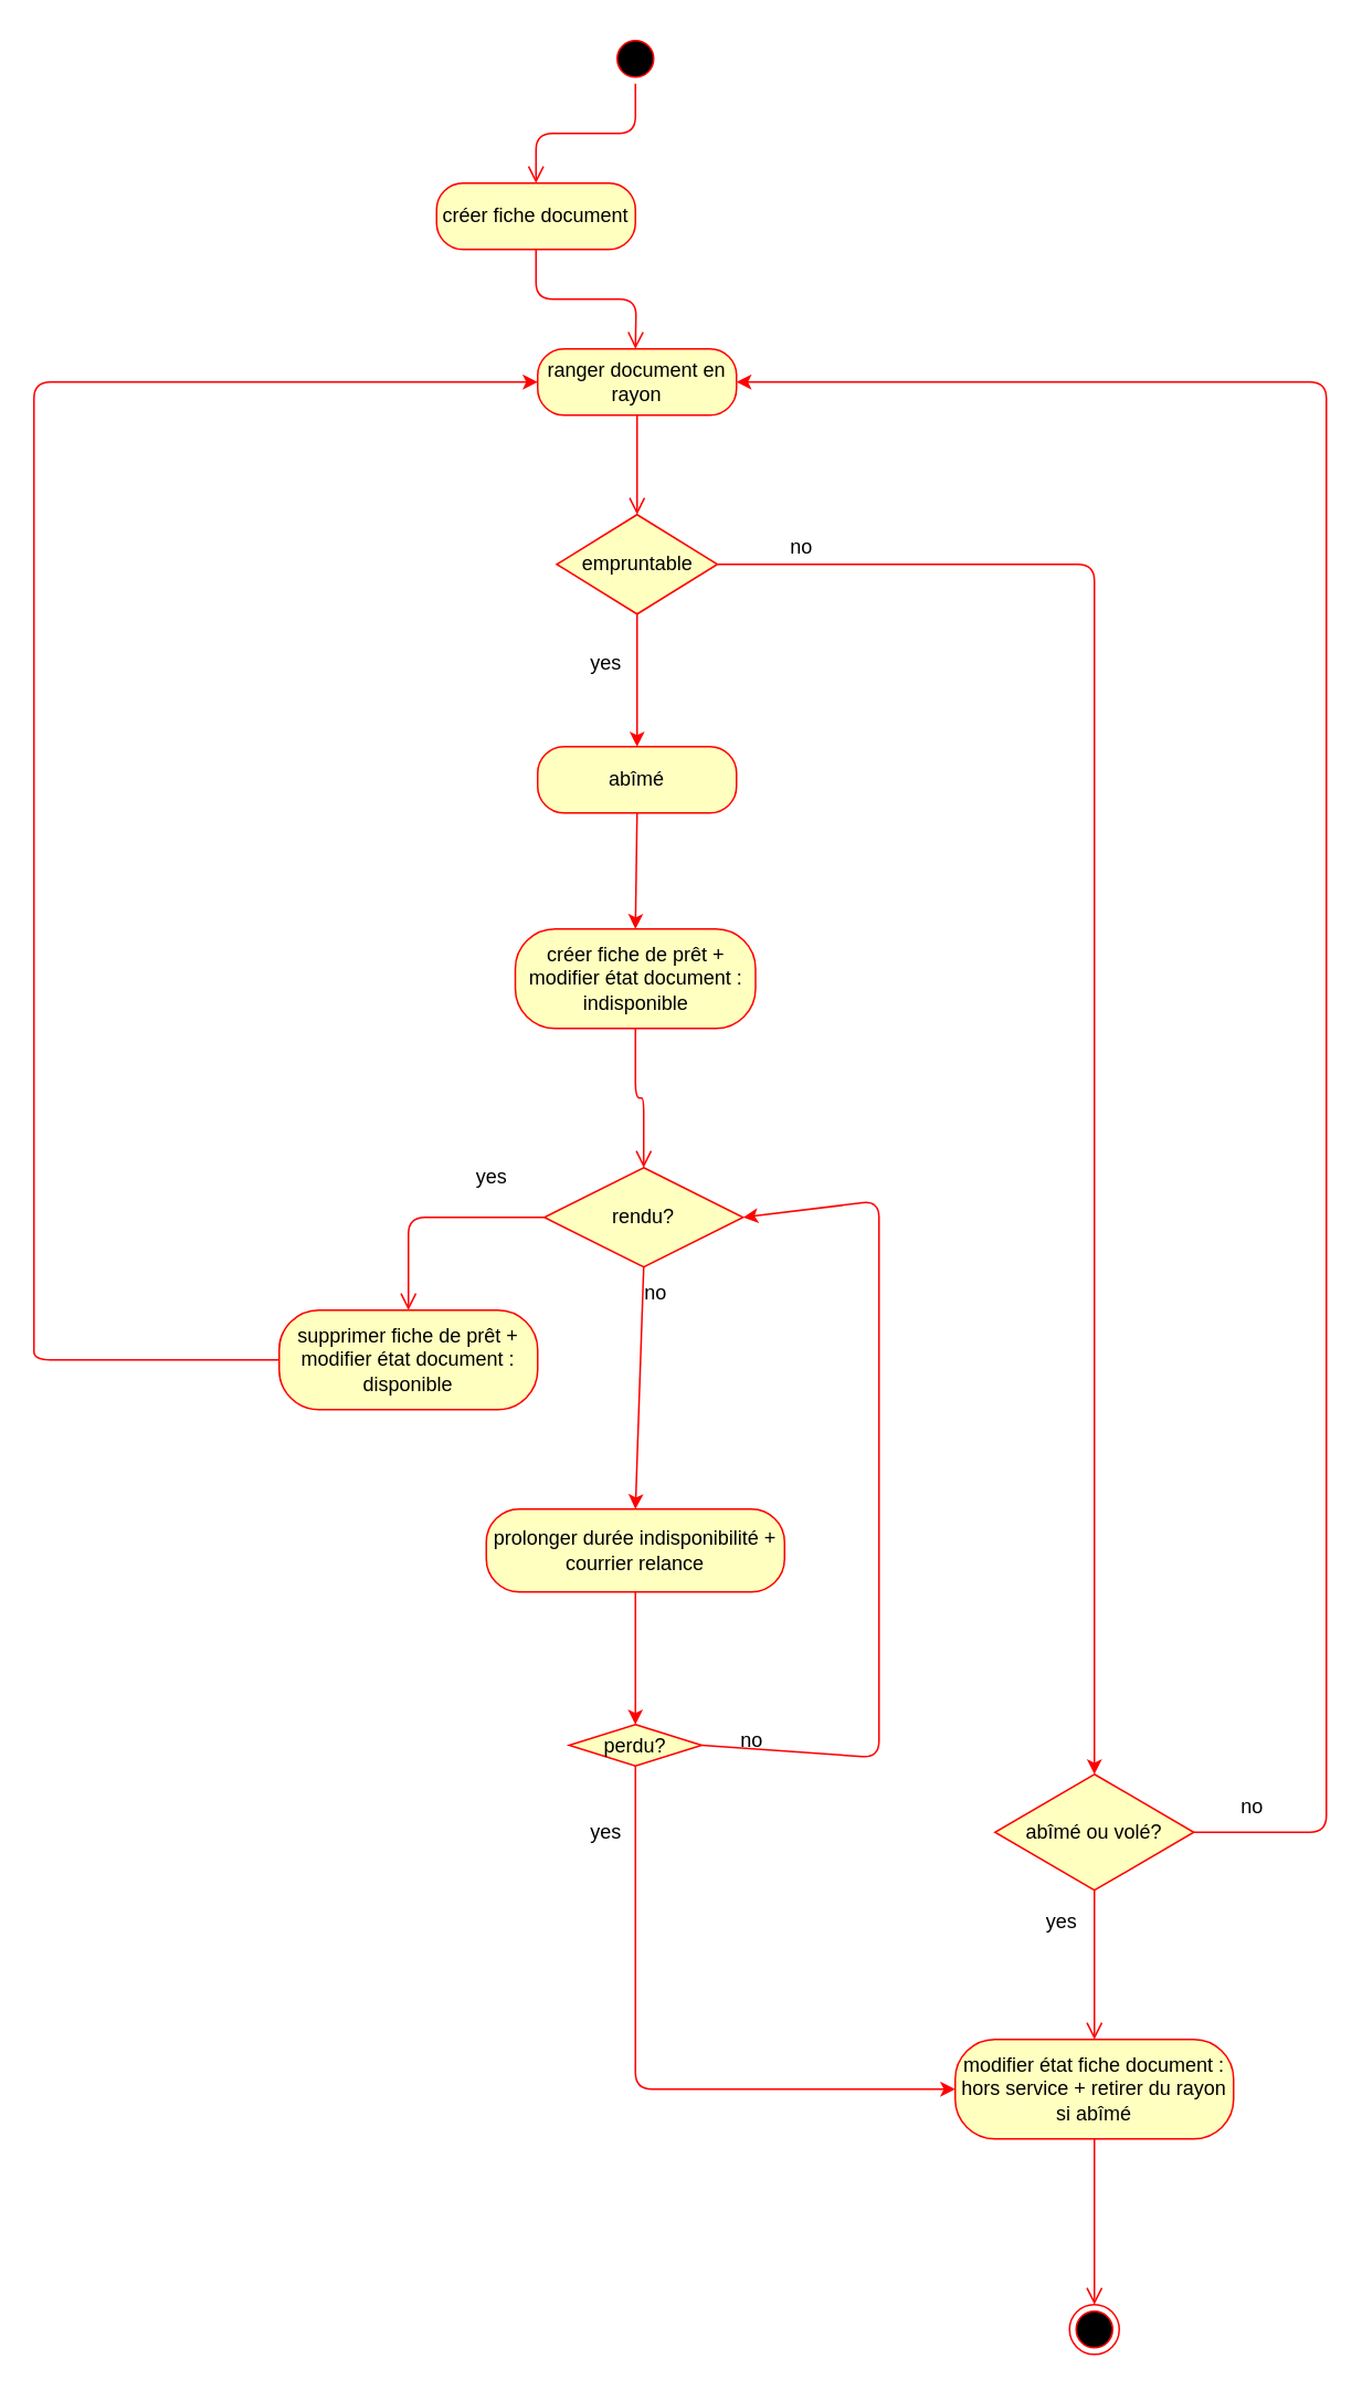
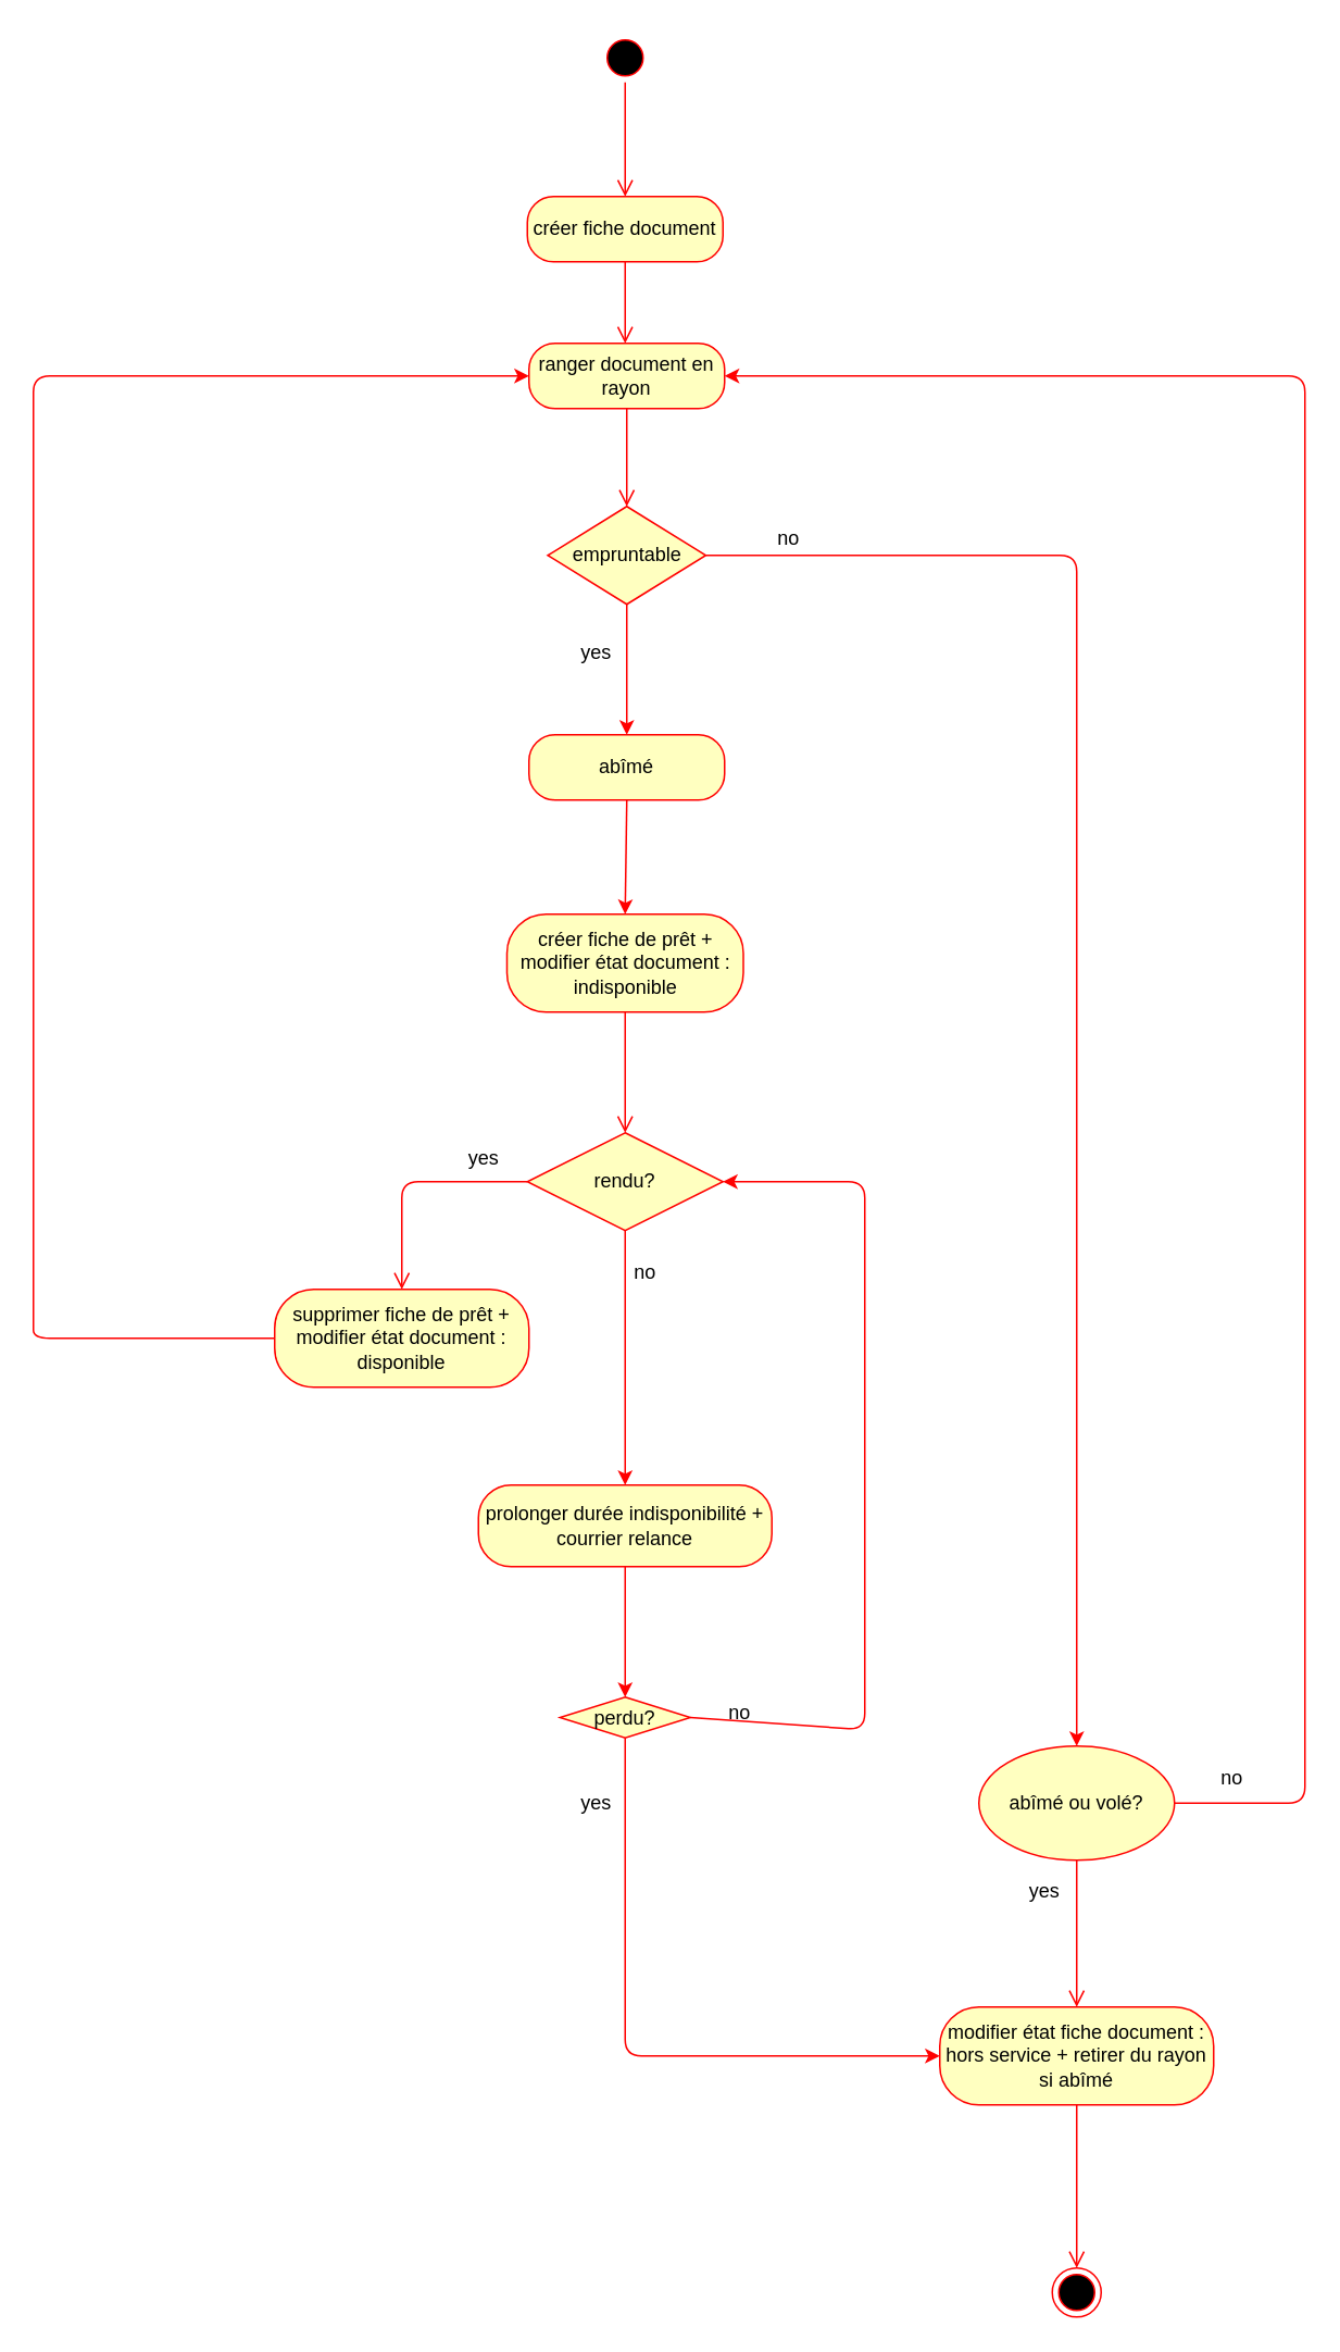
  <mxCell id="0" />
  <mxCell id="1" parent="0" />
  <mxCell id="2" value="" style="ellipse;html=1;shape=startState;fillColor=#000000;strokeColor=#ff0000;" vertex="1" parent="1"><mxGeometry x="368" y="20" width="30" height="30" as="geometry" /></mxCell>
  <mxCell id="3" value="" style="edgeStyle=orthogonalEdgeStyle;html=1;verticalAlign=bottom;endArrow=open;endSize=8;strokeColor=#ff0000;entryX=0.5;entryY=0;entryDx=0;entryDy=0;" edge="1" source="2" parent="1" target="4"><mxGeometry relative="1" as="geometry"><mxPoint x="383" y="110" as="targetPoint" /></mxGeometry></mxCell>
- <mxCell id="4" value="créer fiche document" style="rounded=1;whiteSpace=wrap;html=1;arcSize=40;fontColor=#000000;fillColor=#ffffc0;strokeColor=#ff0000;" vertex="1" parent="1"><mxGeometry x="263" y="110" width="120" height="40" as="geometry" /></mxCell>
+ <mxCell id="4" value="créer fiche document" style="rounded=1;whiteSpace=wrap;html=1;arcSize=40;fontColor=#000000;fillColor=#ffffc0;strokeColor=#ff0000;" vertex="1" parent="1"><mxGeometry x="323" y="120" width="120" height="40" as="geometry" /></mxCell>
  <mxCell id="5" value="" style="edgeStyle=orthogonalEdgeStyle;html=1;verticalAlign=bottom;endArrow=open;endSize=8;strokeColor=#ff0000;" edge="1" source="4" parent="1"><mxGeometry relative="1" as="geometry"><mxPoint x="383" y="210" as="targetPoint" /></mxGeometry></mxCell>
  <mxCell id="6" value="modifier état fiche document : hors service + retirer du rayon si abîmé" style="rounded=1;whiteSpace=wrap;html=1;arcSize=40;fontColor=#000000;fillColor=#ffffc0;strokeColor=#ff0000;" vertex="1" parent="1"><mxGeometry x="576" y="1230" width="168" height="60" as="geometry" /></mxCell>
  <mxCell id="7" value="" style="edgeStyle=orthogonalEdgeStyle;html=1;verticalAlign=bottom;endArrow=open;endSize=8;strokeColor=#ff0000;entryX=0.5;entryY=0;entryDx=0;entryDy=0;exitX=0.5;exitY=1;exitDx=0;exitDy=0;" edge="1" source="6" parent="1" target="15"><mxGeometry relative="1" as="geometry"><mxPoint x="474" y="1226" as="targetPoint" /></mxGeometry></mxCell>
  <mxCell id="8" value="empruntable" style="rhombus;whiteSpace=wrap;html=1;fillColor=#ffffc0;strokeColor=#ff0000;" vertex="1" parent="1"><mxGeometry x="335.5" y="310" width="97" height="60" as="geometry" /></mxCell>
  <mxCell id="9" value="créer fiche de prêt + modifier état document : indisponible" style="rounded=1;whiteSpace=wrap;html=1;arcSize=40;fontColor=#000000;fillColor=#ffffc0;strokeColor=#ff0000;" vertex="1" parent="1"><mxGeometry x="310.5" y="560" width="145" height="60" as="geometry" /></mxCell>
  <mxCell id="10" value="" style="edgeStyle=orthogonalEdgeStyle;html=1;verticalAlign=bottom;endArrow=open;endSize=8;strokeColor=#ff0000;entryX=0.5;entryY=0;entryDx=0;entryDy=0;" edge="1" source="9" parent="1" target="11"><mxGeometry relative="1" as="geometry"><mxPoint x="387" y="680" as="targetPoint" /></mxGeometry></mxCell>
- <mxCell id="11" value="rendu?" style="rhombus;whiteSpace=wrap;html=1;fillColor=#ffffc0;strokeColor=#ff0000;" vertex="1" parent="1"><mxGeometry x="328" y="704" width="120" height="60" as="geometry" /></mxCell>
+ <mxCell id="11" value="rendu?" style="rhombus;whiteSpace=wrap;html=1;fillColor=#ffffc0;strokeColor=#ff0000;" vertex="1" parent="1"><mxGeometry x="323" y="694" width="120" height="60" as="geometry" /></mxCell>
  <mxCell id="12" value="" style="edgeStyle=orthogonalEdgeStyle;html=1;align=left;verticalAlign=top;endArrow=open;endSize=8;strokeColor=#ff0000;entryX=0.5;entryY=0;entryDx=0;entryDy=0;exitX=0;exitY=0.5;exitDx=0;exitDy=0;" edge="1" source="11" parent="1" target="24"><mxGeometry x="-1" relative="1" as="geometry"><mxPoint x="245" y="790" as="targetPoint" /></mxGeometry></mxCell>
- <mxCell id="13" value="abîmé ou volé?" style="rhombus;whiteSpace=wrap;html=1;fillColor=#ffffc0;strokeColor=#ff0000;" vertex="1" parent="1"><mxGeometry x="600" y="1070" width="120" height="70" as="geometry" /></mxCell>
+ <mxCell id="13" value="abîmé ou volé?" style="ellipse;whiteSpace=wrap;html=1;fillColor=#ffffc0;strokeColor=#ff0000;" vertex="1" parent="1"><mxGeometry x="600" y="1070" width="120" height="70" as="geometry" /></mxCell>
  <mxCell id="14" value="" style="edgeStyle=orthogonalEdgeStyle;html=1;align=left;verticalAlign=top;endArrow=open;endSize=8;strokeColor=#ff0000;entryX=0.5;entryY=0;entryDx=0;entryDy=0;" edge="1" source="13" parent="1" target="6"><mxGeometry x="-1" relative="1" as="geometry"><mxPoint x="245" y="1160" as="targetPoint" /></mxGeometry></mxCell>
  <mxCell id="15" value="" style="ellipse;html=1;shape=endState;fillColor=#000000;strokeColor=#ff0000;" vertex="1" parent="1"><mxGeometry x="645" y="1390" width="30" height="30" as="geometry" /></mxCell>
  <mxCell id="16" value="prolonger durée indisponibilité + courrier relance" style="rounded=1;whiteSpace=wrap;html=1;arcSize=40;fontColor=#000000;fillColor=#ffffc0;strokeColor=#ff0000;" vertex="1" parent="1"><mxGeometry x="293" y="910" width="180" height="50" as="geometry" /></mxCell>
  <mxCell id="17" value="perdu?" style="rhombus;whiteSpace=wrap;html=1;fillColor=#ffffc0;strokeColor=#ff0000;" vertex="1" parent="1"><mxGeometry x="343" y="1040" width="80" height="25" as="geometry" /></mxCell>
  <mxCell id="18" value="" style="endArrow=classic;html=1;exitX=0.5;exitY=1;exitDx=0;exitDy=0;entryX=0.5;entryY=0;entryDx=0;entryDy=0;strokeColor=#FF0000;" edge="1" parent="1" source="16" target="17"><mxGeometry width="50" height="50" relative="1" as="geometry"><mxPoint x="273" y="790" as="sourcePoint" /><mxPoint x="323" y="740" as="targetPoint" /></mxGeometry></mxCell>
  <mxCell id="19" value="yes" style="text;html=1;align=center;verticalAlign=middle;resizable=0;points=[];autosize=1;" vertex="1" parent="1"><mxGeometry x="350" y="390" width="30" height="20" as="geometry" /></mxCell>
  <mxCell id="20" value="no" style="text;html=1;align=center;verticalAlign=middle;resizable=0;points=[];autosize=1;" vertex="1" parent="1"><mxGeometry x="468" y="320" width="30" height="20" as="geometry" /></mxCell>
  <mxCell id="21" value="ranger document en rayon" style="rounded=1;whiteSpace=wrap;html=1;arcSize=40;fontColor=#000000;fillColor=#ffffc0;strokeColor=#ff0000;" vertex="1" parent="1"><mxGeometry x="324" y="210" width="120" height="40" as="geometry" /></mxCell>
  <mxCell id="22" value="" style="edgeStyle=orthogonalEdgeStyle;html=1;verticalAlign=bottom;endArrow=open;endSize=8;strokeColor=#ff0000;" edge="1" source="21" parent="1"><mxGeometry relative="1" as="geometry"><mxPoint x="384" y="310" as="targetPoint" /></mxGeometry></mxCell>
  <mxCell id="23" value="abîmé" style="rounded=1;whiteSpace=wrap;html=1;arcSize=40;fontColor=#000000;fillColor=#ffffc0;strokeColor=#ff0000;" vertex="1" parent="1"><mxGeometry x="324" y="450" width="120" height="40" as="geometry" /></mxCell>
  <mxCell id="24" value="supprimer fiche de prêt + modifier état document : disponible" style="rounded=1;whiteSpace=wrap;html=1;arcSize=40;fontColor=#000000;fillColor=#ffffc0;strokeColor=#ff0000;" vertex="1" parent="1"><mxGeometry x="168" y="790" width="156" height="60" as="geometry" /></mxCell>
  <mxCell id="25" value="yes" style="text;html=1;align=center;verticalAlign=middle;resizable=0;points=[];autosize=1;" vertex="1" parent="1"><mxGeometry x="280.5" y="700" width="30" height="20" as="geometry" /></mxCell>
  <mxCell id="26" value="no" style="text;html=1;align=center;verticalAlign=middle;resizable=0;points=[];autosize=1;" vertex="1" parent="1"><mxGeometry x="380" y="770" width="30" height="20" as="geometry" /></mxCell>
  <mxCell id="27" value="" style="endArrow=classic;html=1;strokeColor=#FF0000;exitX=0;exitY=0.5;exitDx=0;exitDy=0;entryX=0;entryY=0.5;entryDx=0;entryDy=0;" edge="1" parent="1" source="24" target="21"><mxGeometry width="50" height="50" relative="1" as="geometry"><mxPoint x="80" y="900" as="sourcePoint" /><mxPoint x="130" y="850" as="targetPoint" /><Array as="points"><mxPoint x="20" y="820" /><mxPoint x="20" y="810" /><mxPoint x="20" y="230" /></Array></mxGeometry></mxCell>
  <mxCell id="28" value="" style="endArrow=classic;html=1;strokeColor=#FF0000;exitX=1;exitY=0.5;exitDx=0;exitDy=0;entryX=0.5;entryY=0;entryDx=0;entryDy=0;" edge="1" parent="1" source="8" target="13"><mxGeometry width="50" height="50" relative="1" as="geometry"><mxPoint x="590" y="490" as="sourcePoint" /><mxPoint x="730" y="340" as="targetPoint" /><Array as="points"><mxPoint x="660" y="340" /><mxPoint x="660" y="680" /></Array></mxGeometry></mxCell>
  <mxCell id="29" value="" style="endArrow=classic;html=1;strokeColor=#FF0000;exitX=0.5;exitY=1;exitDx=0;exitDy=0;entryX=0;entryY=0.5;entryDx=0;entryDy=0;" edge="1" parent="1" source="17" target="6"><mxGeometry width="50" height="50" relative="1" as="geometry"><mxPoint x="210" y="1260" as="sourcePoint" /><mxPoint x="260" y="1210" as="targetPoint" /><Array as="points"><mxPoint x="383" y="1260" /></Array></mxGeometry></mxCell>
  <mxCell id="30" value="yes" style="text;html=1;align=center;verticalAlign=middle;resizable=0;points=[];autosize=1;" vertex="1" parent="1"><mxGeometry x="350" y="1095" width="30" height="20" as="geometry" /></mxCell>
  <mxCell id="31" value="" style="endArrow=classic;html=1;strokeColor=#FF0000;entryX=1;entryY=0.5;entryDx=0;entryDy=0;exitX=1;exitY=0.5;exitDx=0;exitDy=0;" edge="1" parent="1" source="17" target="11"><mxGeometry width="50" height="50" relative="1" as="geometry"><mxPoint x="530" y="1050" as="sourcePoint" /><mxPoint x="530" y="720" as="targetPoint" /><Array as="points"><mxPoint x="530" y="1060" /><mxPoint x="530" y="965" /><mxPoint x="530" y="724" /></Array></mxGeometry></mxCell>
  <mxCell id="32" value="" style="endArrow=classic;html=1;strokeColor=#FF0000;exitX=0.5;exitY=1;exitDx=0;exitDy=0;entryX=0.5;entryY=0;entryDx=0;entryDy=0;" edge="1" parent="1" source="8" target="23"><mxGeometry width="50" height="50" relative="1" as="geometry"><mxPoint x="200" y="480" as="sourcePoint" /><mxPoint x="250" y="430" as="targetPoint" /></mxGeometry></mxCell>
  <mxCell id="33" value="" style="endArrow=classic;html=1;strokeColor=#FF0000;exitX=0.5;exitY=1;exitDx=0;exitDy=0;entryX=0.5;entryY=0;entryDx=0;entryDy=0;" edge="1" parent="1" source="23" target="9"><mxGeometry width="50" height="50" relative="1" as="geometry"><mxPoint x="270" y="560" as="sourcePoint" /><mxPoint x="320" y="510" as="targetPoint" /></mxGeometry></mxCell>
  <mxCell id="34" value="" style="endArrow=classic;html=1;strokeColor=#FF0000;exitX=0.5;exitY=1;exitDx=0;exitDy=0;entryX=0.5;entryY=0;entryDx=0;entryDy=0;" edge="1" parent="1" source="11" target="16"><mxGeometry width="50" height="50" relative="1" as="geometry"><mxPoint x="370" y="880" as="sourcePoint" /><mxPoint x="420" y="830" as="targetPoint" /></mxGeometry></mxCell>
  <mxCell id="35" value="no" style="text;html=1;align=center;verticalAlign=middle;resizable=0;points=[];autosize=1;" vertex="1" parent="1"><mxGeometry x="438" y="1040" width="30" height="20" as="geometry" /></mxCell>
  <mxCell id="36" value="yes" style="text;html=1;align=center;verticalAlign=middle;resizable=0;points=[];autosize=1;" vertex="1" parent="1"><mxGeometry x="625" y="1149" width="30" height="20" as="geometry" /></mxCell>
  <mxCell id="37" value="no" style="text;html=1;align=center;verticalAlign=middle;resizable=0;points=[];autosize=1;" vertex="1" parent="1"><mxGeometry x="740" y="1080" width="30" height="20" as="geometry" /></mxCell>
  <mxCell id="38" value="" style="endArrow=classic;html=1;strokeColor=#FF0000;exitX=1;exitY=0.5;exitDx=0;exitDy=0;entryX=1;entryY=0.5;entryDx=0;entryDy=0;" edge="1" parent="1" source="13" target="21"><mxGeometry width="50" height="50" relative="1" as="geometry"><mxPoint x="790" y="1160" as="sourcePoint" /><mxPoint x="800" y="230" as="targetPoint" /><Array as="points"><mxPoint x="800" y="1105" /><mxPoint x="800" y="230" /></Array></mxGeometry></mxCell>
